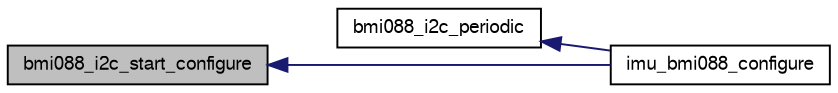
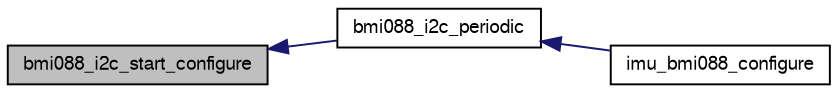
  digraph {
    rankdir=LR
    node [color=black fillcolor=white fontname=FreeSans fontsize=10 shape=record style=filled]
    edge [color=midnightblue dir=back fontname=FreeSans fontsize=10 labelfontname=FreeSans labelfontsize=10 style=solid]
    n1 [fillcolor=grey75 fontcolor=black height=0.2 label=bmi088_i2c_start_configure width=0.4]
    n2 [height=0.2 label=bmi088_i2c_periodic width=0.4]
    n3 [height=0.2 label=imu_bmi088_configure width=0.4]
-   n1 -> n3
+   n1 -> n2
    n2 -> n3
  }
